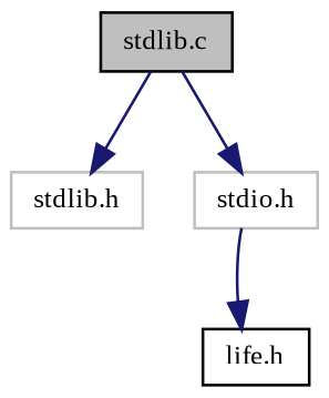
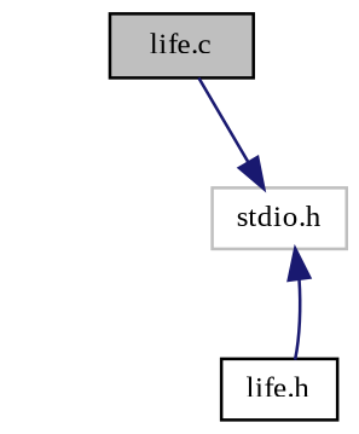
  digraph {
    fontname="Liberation Serif"
    node [color=black fillcolor=white fontname="Liberation Serif" fontsize=10 shape=record style=filled]
    edge [color=midnightblue fontname="Liberation Serif" fontsize=10 labelfontname=Helvetica labelfontsize=10 style=solid]
-   n1 [fillcolor=grey75 fontcolor=black height=0.2 label="stdlib.c" width=0.4]
-   n2 [color=grey75 height=0.2 label="stdlib.h" width=0.4]
+   n1 [fillcolor=grey75 fontcolor=black height=0.2 label="life.c" width=0.4]
    n3 [color=grey75 height=0.2 label="stdio.h" width=0.4]
    n4 [height=0.2 label="life.h" width=0.4]
-   n1 -> n2
    n1 -> n3
-   n3 -> n4
+   n4 -> n3
  }
